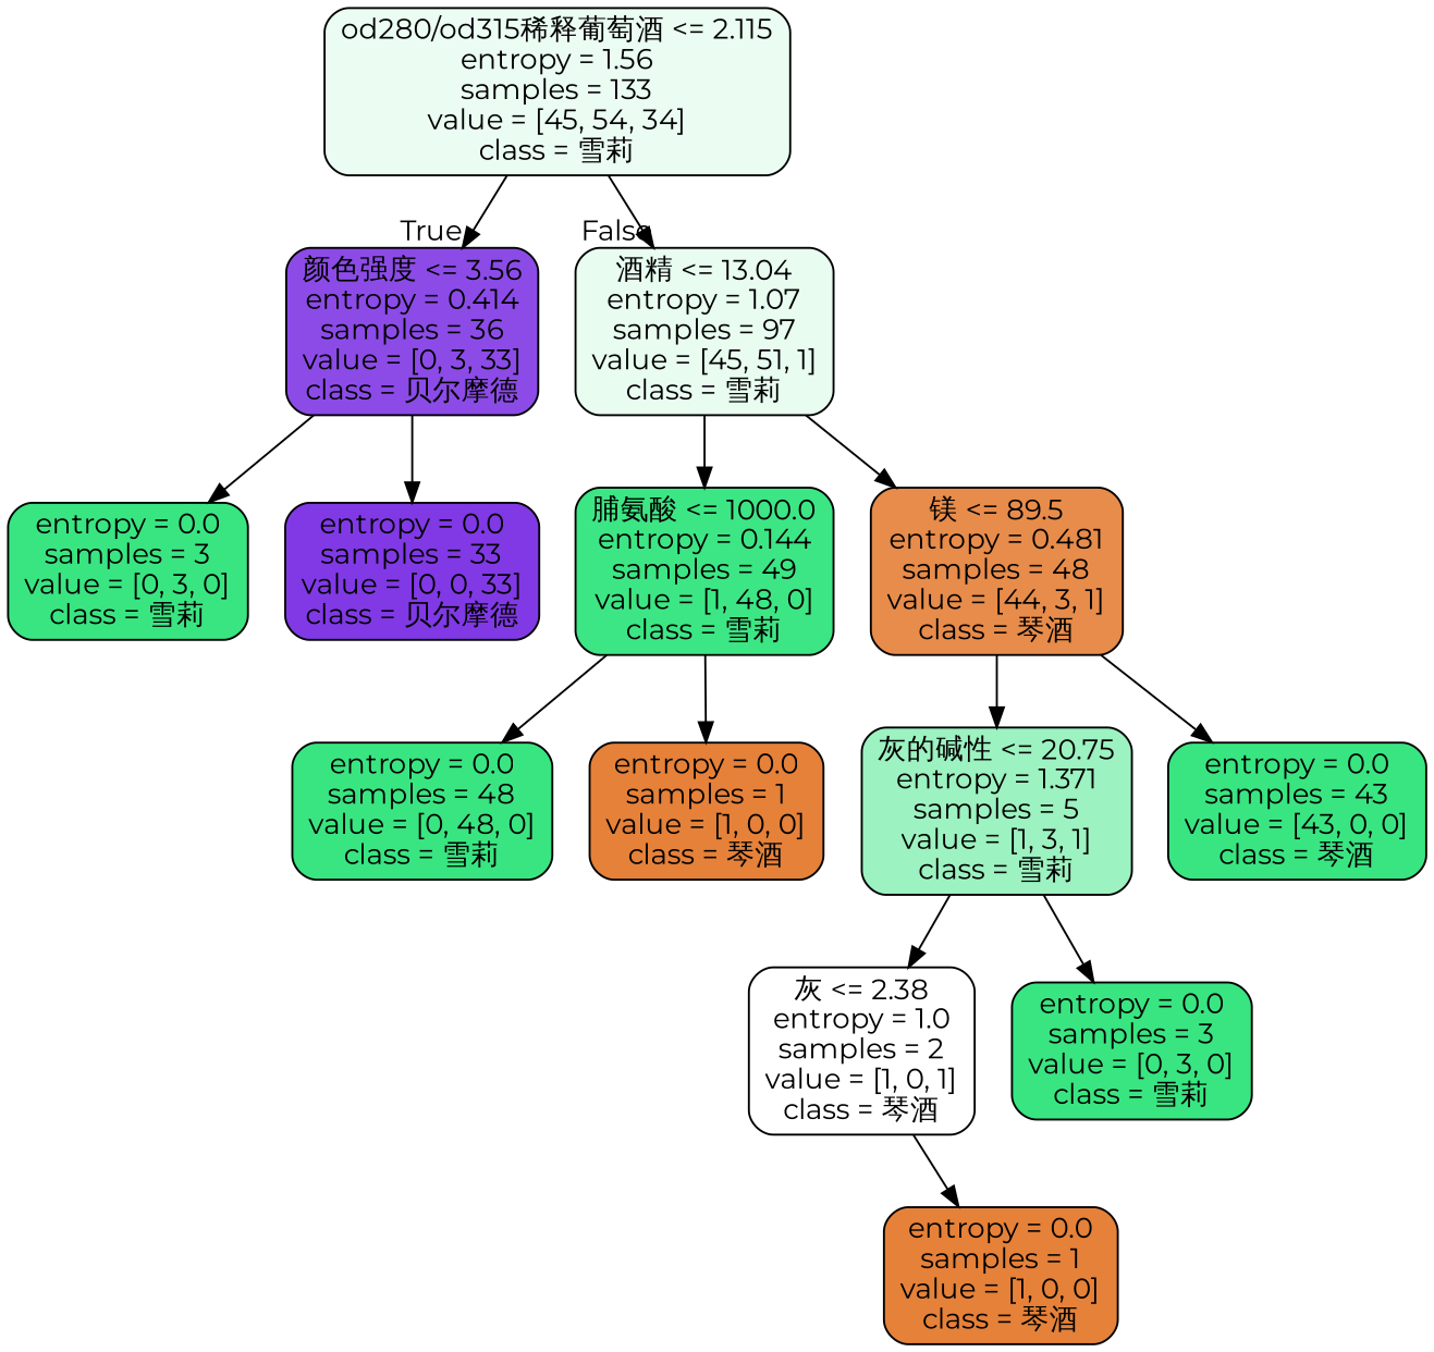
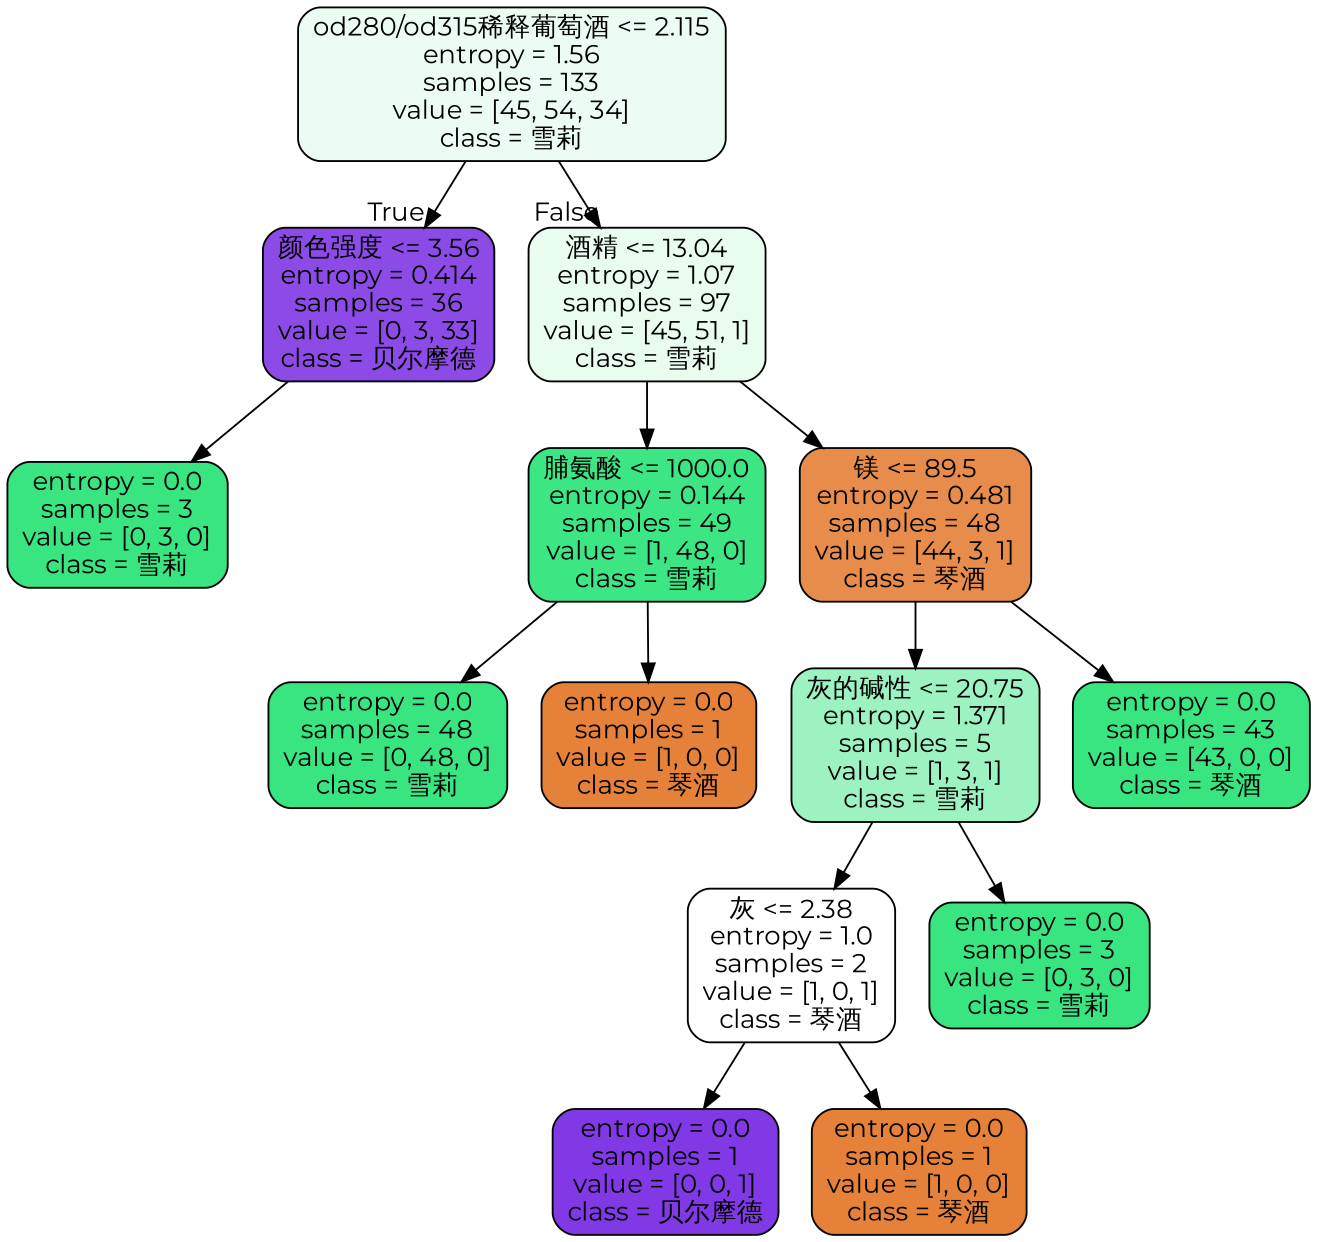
  digraph {
    fontname=Montserrat
    node [color=black fillcolor="#39e581" fontname=Montserrat shape=box style="filled, rounded"]
    edge [fontname=Montserrat]
    n1 [fillcolor="#ebfcf2" label="od280/od315稀释葡萄酒 <= 2.115\nentropy = 1.56\nsamples = 133\nvalue = [45, 54, 34]\nclass = 雪莉"]
    n2 [fillcolor="#8c4be7" label="颜色强度 <= 3.56\nentropy = 0.414\nsamples = 36\nvalue = [0, 3, 33]\nclass = 贝尔摩德"]
    n3 [fillcolor="#e8fcf0" label="酒精 <= 13.04\nentropy = 1.07\nsamples = 97\nvalue = [45, 51, 1]\nclass = 雪莉"]
    n4 [label="entropy = 0.0\nsamples = 3\nvalue = [0, 3, 0]\nclass = 雪莉"]
-   n5 [fillcolor="#8139e5" label="entropy = 0.0\nsamples = 33\nvalue = [0, 0, 33]\nclass = 贝尔摩德"]
    n6 [fillcolor="#3de684" label="脯氨酸 <= 1000.0\nentropy = 0.144\nsamples = 49\nvalue = [1, 48, 0]\nclass = 雪莉"]
    n7 [fillcolor="#e78c4b" label="镁 <= 89.5\nentropy = 0.481\nsamples = 48\nvalue = [44, 3, 1]\nclass = 琴酒"]
    n8 [label="entropy = 0.0\nsamples = 48\nvalue = [0, 48, 0]\nclass = 雪莉"]
    n9 [fillcolor="#e58139" label="entropy = 0.0\nsamples = 1\nvalue = [1, 0, 0]\nclass = 琴酒"]
    n10 [fillcolor="#9cf2c0" label="灰的碱性 <= 20.75\nentropy = 1.371\nsamples = 5\nvalue = [1, 3, 1]\nclass = 雪莉"]
    n11 [label="entropy = 0.0\nsamples = 43\nvalue = [43, 0, 0]\nclass = 琴酒"]
    n12 [fillcolor="#ffffff" label="灰 <= 2.38\nentropy = 1.0\nsamples = 2\nvalue = [1, 0, 1]\nclass = 琴酒"]
    n13 [label="entropy = 0.0\nsamples = 3\nvalue = [0, 3, 0]\nclass = 雪莉"]
+   n14 [fillcolor="#8139e5" label="entropy = 0.0\nsamples = 1\nvalue = [0, 0, 1]\nclass = 贝尔摩德"]
    n15 [fillcolor="#e58139" label="entropy = 0.0\nsamples = 1\nvalue = [1, 0, 0]\nclass = 琴酒"]
    n1 -> n2 [headlabel=True labelangle=45 labeldistance=2.5]
    n1 -> n3 [headlabel=False labelangle=-45 labeldistance=2.5]
    n2 -> n4
-   n2 -> n5
    n3 -> n6
    n3 -> n7
    n6 -> n8
    n6 -> n9
    n7 -> n10
    n7 -> n11
    n10 -> n12
    n10 -> n13
+   n12 -> n14
    n12 -> n15
  }
